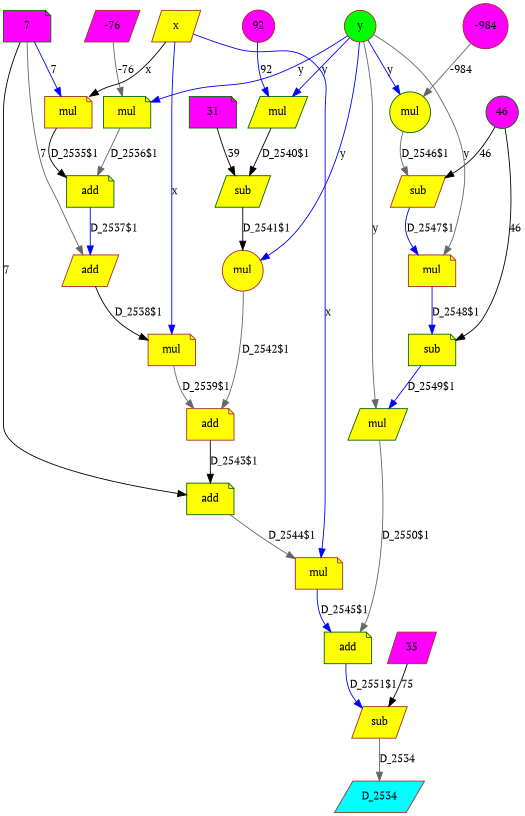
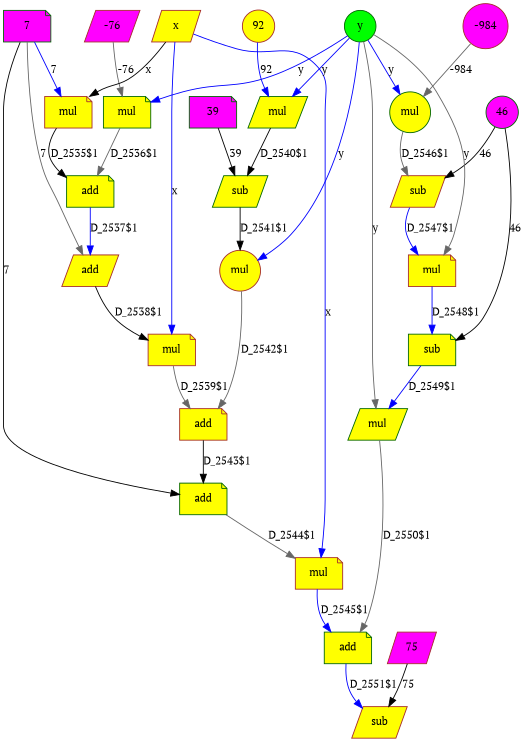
  digraph {
    fontname="PT Serif"
    nodesep=0.175
    rankdir=TB
    node [argix=-1 color=brown dataspec=na fillcolor=yellow fontname="PT Serif" fontsize=12 ntype=operation shape=note style=filled]
    edge [argix=-1 color=blue dataspec=s32 etype=D fontname="PT Serif" fontsize=12 order=1 vtype=localvar]
-   n1 [argix=0 dataspec=s32 fillcolor=cyan label=D_2534 ntype=outvar shape=parallelogram]
    n2 [color=darkgreen label=add]
    n3 [label=sub shape=parallelogram]
    n4 [color=darkgreen label=add]
    n5 [label=add shape=parallelogram]
    n6 [label=mul]
    n7 [label=add]
    n8 [color=darkgreen label=add]
    n9 [label=mul]
-   n10 [color=darkgreen dataspec=s32 fillcolor=magenta label=31 ntype=constant]
+   n10 [color=darkgreen dataspec=s32 fillcolor=magenta label=39 ntype=constant]
    n11 [color=darkgreen label=sub shape=parallelogram]
    n12 [label=mul shape=circle]
    n13 [color=darkgreen dataspec=s32 fillcolor=magenta label=46 ntype=constant shape=circle]
    n14 [label=sub shape=parallelogram]
    n15 [color=darkgreen label=sub]
    n16 [label=mul]
    n17 [color=darkgreen label=mul shape=parallelogram]
    n18 [color=darkgreen dataspec=s32 fillcolor=magenta label=7 ntype=constant]
    n19 [label=mul]
-   n20 [dataspec=s32 fillcolor=magenta label=35 ntype=constant shape=parallelogram]
-   n21 [dataspec=s32 fillcolor=magenta label=92 ntype=constant shape=circle]
+   n20 [dataspec=s32 fillcolor=magenta label=75 ntype=constant shape=parallelogram]
+   n21 [dataspec=s32 label=92 ntype=constant shape=circle]
    n22 [color=darkgreen label=mul shape=parallelogram]
    n23 [dataspec=s32 fillcolor=magenta label=-76 ntype=constant shape=parallelogram]
    n24 [color=darkgreen label=mul]
    n25 [dataspec=s32 fillcolor=magenta label=-984 ntype=constant shape=circle]
    n26 [color=darkgreen label=mul shape=circle]
    n27 [argix=0 dataspec=s32 label=x ntype=invar shape=parallelogram]
-   n28 [argix=1 dataspec=s32 fillcolor=green label=y ntype=invar shape=circle]
+   n28 [argix=1 color=darkgreen dataspec=s32 fillcolor=green label=y ntype=invar shape=circle]
    n2 -> n3 [label="D_2551$1"]
-   n3 -> n1 [color=gray40 label=D_2534 vtype=outarg]
    n4 -> n5 [label="D_2537$1"]
    n5 -> n6 [color=black label="D_2538$1"]
    n6 -> n7 [color=gray40 label="D_2539$1"]
    n7 -> n8 [color=black label="D_2543$1"]
    n8 -> n9 [color=gray40 label="D_2544$1"]
    n9 -> n2 [label="D_2545$1"]
    n10 -> n11 [color=black label=39 order=2 vtype=globalvar]
    n11 -> n12 [color=black label="D_2541$1"]
    n12 -> n7 [color=gray40 label="D_2542$1" order=2]
    n13 -> n14 [color=black label=46 order=2 vtype=globalvar]
    n13 -> n15 [color=black label=46 order=2 vtype=globalvar]
    n14 -> n16 [label="D_2547$1"]
    n15 -> n17 [label="D_2549$1"]
    n16 -> n15 [label="D_2548$1"]
    n17 -> n2 [color=gray40 label="D_2550$1" order=2]
    n18 -> n5 [color=gray40 label=7 order=2 vtype=globalvar]
    n18 -> n8 [color=black label=7 order=2 vtype=globalvar]
    n18 -> n19 [label=7 order=2 vtype=globalvar]
    n19 -> n4 [color=black label="D_2535$1"]
    n20 -> n3 [color=black label=75 order=2 vtype=globalvar]
    n21 -> n22 [label=92 order=2 vtype=globalvar]
    n22 -> n11 [color=black label="D_2540$1"]
    n23 -> n24 [color=gray40 label=-76 order=2 vtype=globalvar]
    n24 -> n4 [color=gray40 label="D_2536$1" order=2]
    n25 -> n26 [color=gray40 label=-984 order=2 vtype=globalvar]
    n26 -> n14 [color=gray40 label="D_2546$1"]
    n27 -> n6 [label=x order=2 vtype=inarg]
    n27 -> n9 [label=x order=2 vtype=inarg]
    n27 -> n19 [color=black label=x vtype=inarg]
    n28 -> n12 [label=y order=2 vtype=inarg]
    n28 -> n16 [color=gray40 label=y order=2 vtype=inarg]
    n28 -> n17 [color=gray40 label=y order=2 vtype=inarg]
    n28 -> n22 [label=y vtype=inarg]
    n28 -> n24 [label=y vtype=inarg]
    n28 -> n26 [label=y vtype=inarg]
  }
